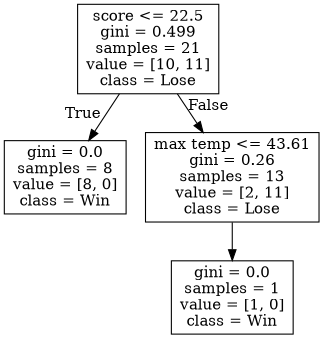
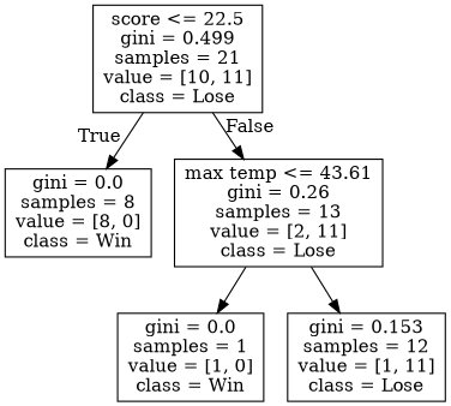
  digraph {
    node [shape=box]
    n1 [label="score <= 22.5\ngini = 0.499\nsamples = 21\nvalue = [10, 11]\nclass = Lose"]
    n2 [label="gini = 0.0\nsamples = 8\nvalue = [8, 0]\nclass = Win"]
    n3 [label="max temp <= 43.61\ngini = 0.26\nsamples = 13\nvalue = [2, 11]\nclass = Lose"]
    n4 [label="gini = 0.0\nsamples = 1\nvalue = [1, 0]\nclass = Win"]
+   n5 [label="gini = 0.153\nsamples = 12\nvalue = [1, 11]\nclass = Lose"]
    n1 -> n2 [headlabel=True labelangle=45 labeldistance=2.5]
    n1 -> n3 [headlabel=False labelangle=-45 labeldistance=2.5]
    n3 -> n4
+   n3 -> n5
  }
